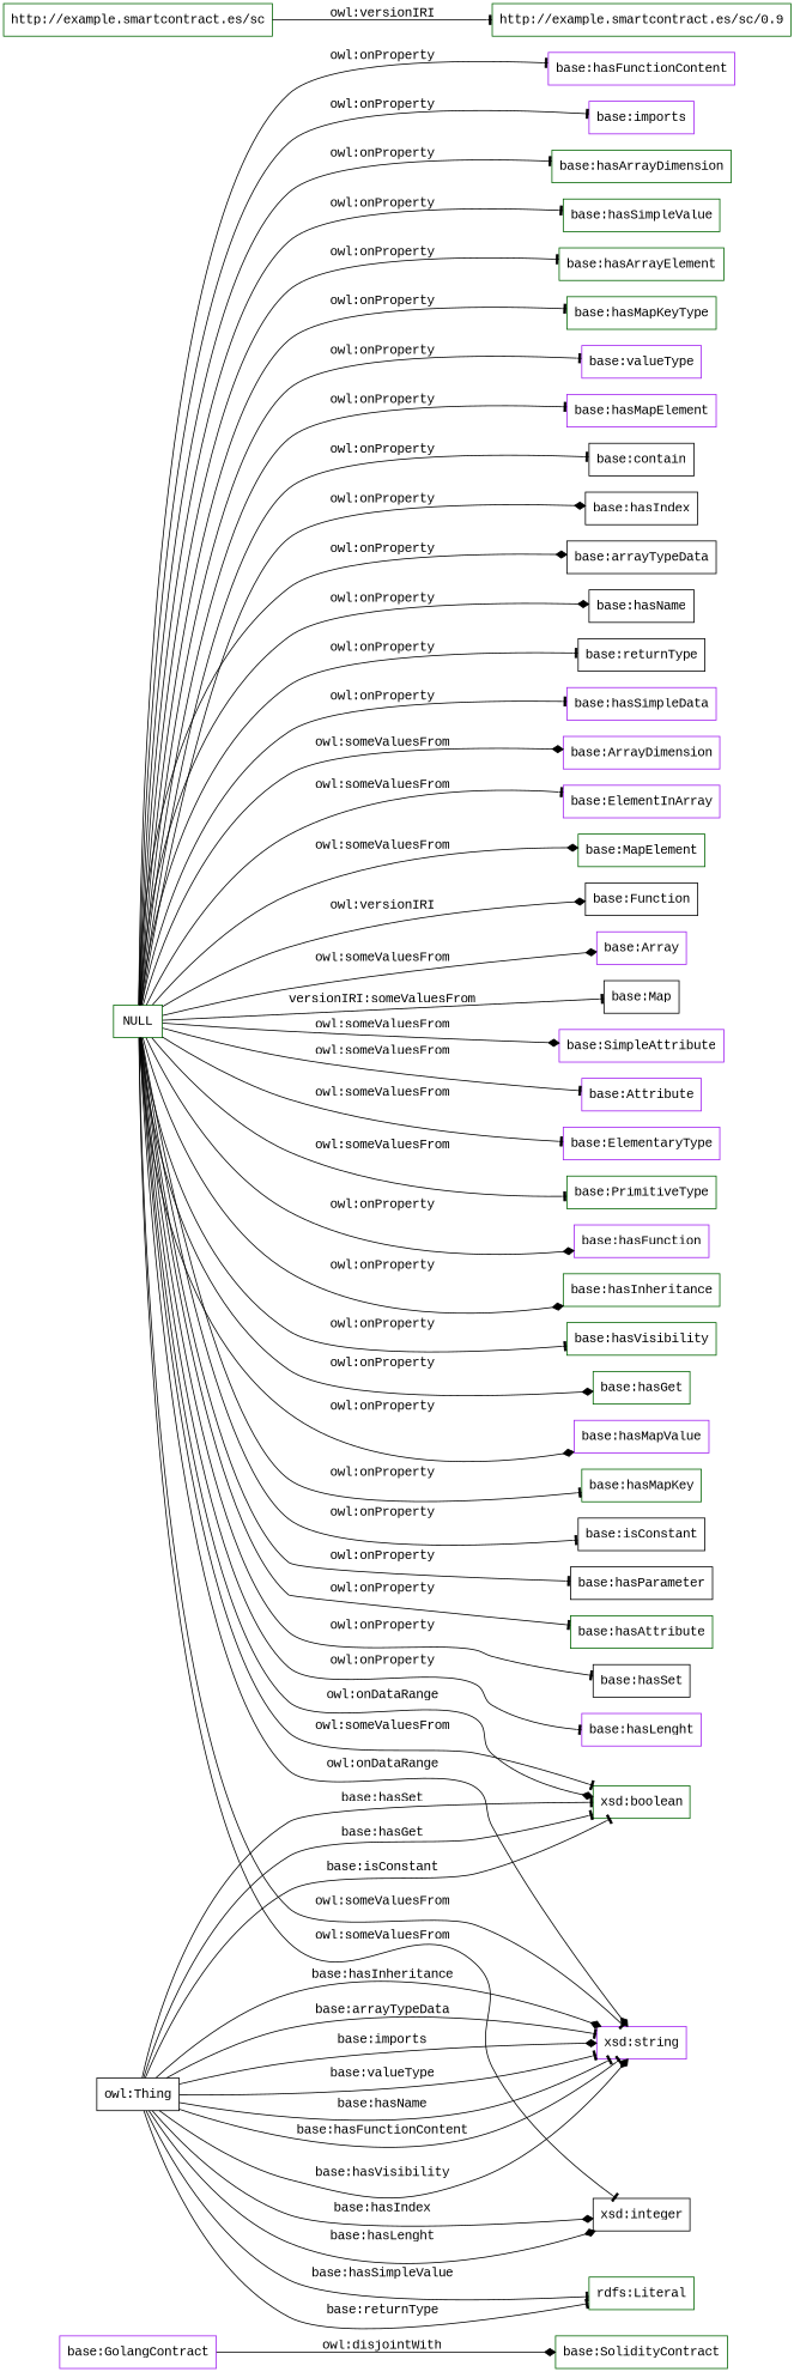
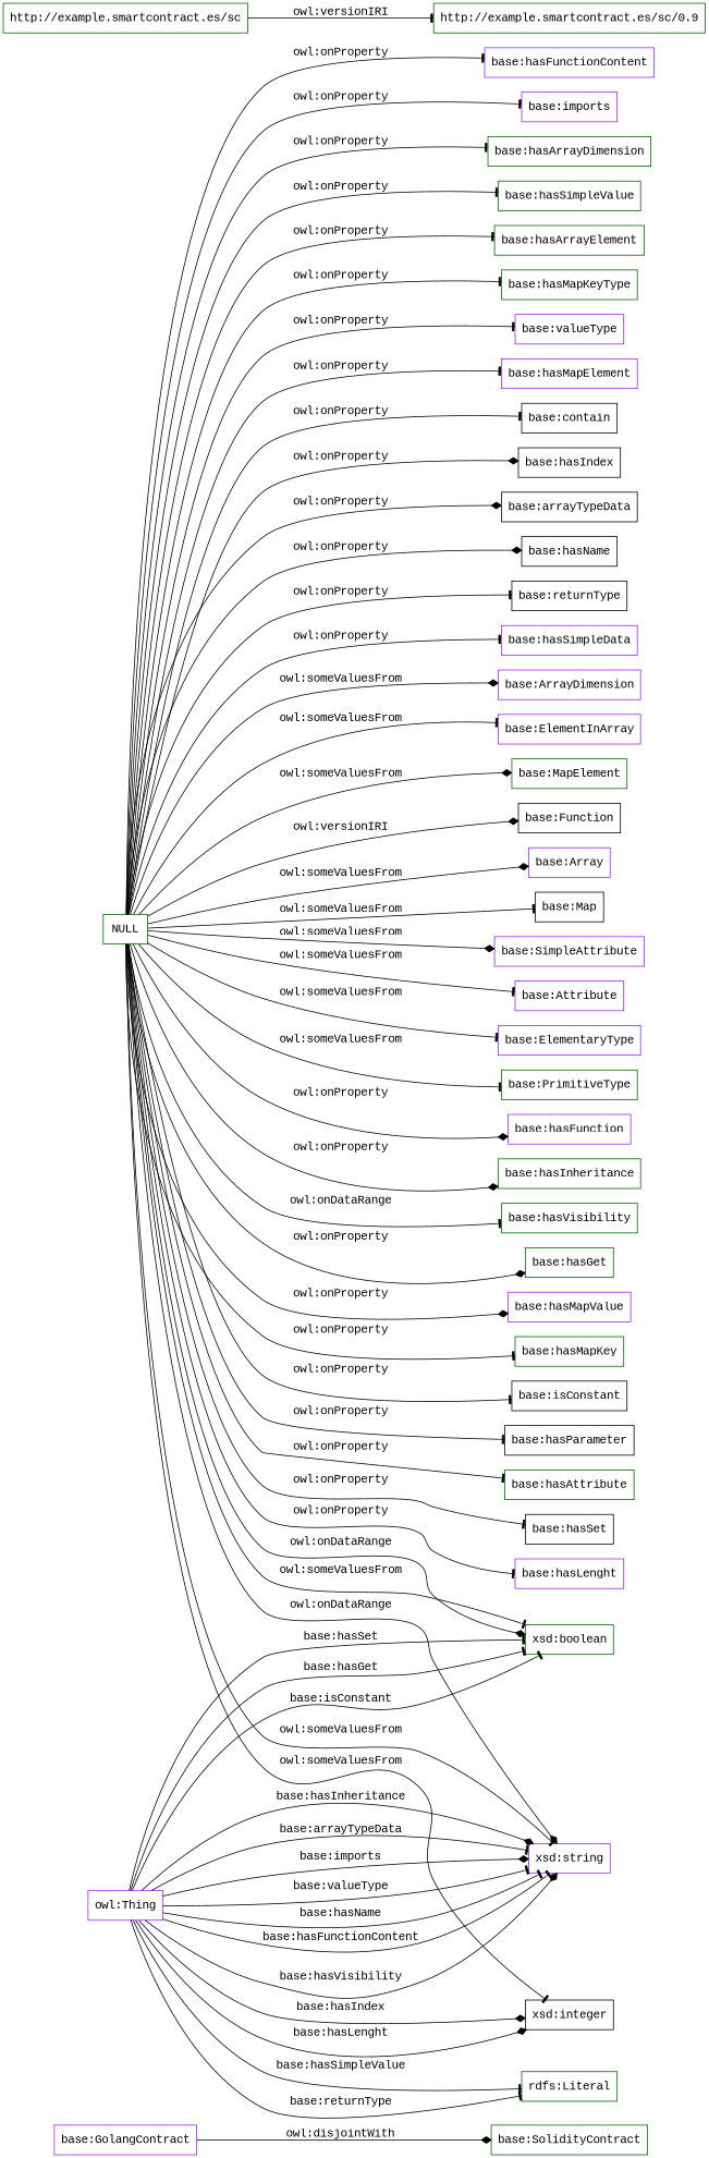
  digraph {
    fontname="Liberation Mono"
    rankdir=LR
    node [color=darkgreen fontname="Liberation Mono" shape=rectangle]
    edge [arrowhead=tee fontname="Liberation Mono"]
    "base:SolidityContract"
    "base:GolangContract" [color=purple]
    NULL
    "base:ArrayDimension" [color=purple]
    "base:ElementInArray" [color=purple]
    "base:MapElement"
    "base:Function" [color=black]
    "base:Array" [color=purple]
    "base:Map" [color=black]
    "base:SimpleAttribute" [color=purple]
    "base:Attribute" [color=purple]
    "base:ElementaryType" [color=purple]
    "base:PrimitiveType"
    "base:hasFunction" [color=purple]
    "base:hasInheritance"
    "base:hasVisibility"
    "base:hasGet"
    "base:hasMapValue" [color=purple]
    "base:hasMapKey"
    "base:isConstant" [color=black]
    "base:hasParameter" [color=black]
    "xsd:boolean"
    "base:hasAttribute"
    "base:hasSet" [color=black]
    "base:hasLenght" [color=purple]
    "base:hasFunctionContent" [color=purple]
    "base:imports" [color=purple]
    "base:hasArrayDimension"
    "base:hasSimpleValue"
    "base:hasArrayElement"
    "base:hasMapKeyType"
    "base:valueType" [color=purple]
    "xsd:string" [color=purple]
    "base:hasMapElement" [color=purple]
    "base:contain" [color=black]
    "base:hasIndex" [color=black]
    "xsd:integer" [color=black]
    "base:arrayTypeData" [color=black]
    "base:hasName" [color=black]
    "base:returnType" [color=black]
    "base:hasSimpleData" [color=purple]
    "http://example.smartcontract.es/sc"
    "http://example.smartcontract.es/sc/0.9"
-   "owl:Thing" [color=black]
+   "owl:Thing" [color=purple]
    "rdfs:Literal"
    "base:GolangContract" -> "base:SolidityContract" [arrowhead=diamond label="owl:disjointWith"]
    NULL -> "base:ArrayDimension" [arrowhead=diamond label="owl:someValuesFrom"]
    NULL -> "base:ElementInArray" [label="owl:someValuesFrom"]
    NULL -> "base:MapElement" [arrowhead=diamond label="owl:someValuesFrom"]
    NULL -> "base:Function" [arrowhead=diamond label="owl:versionIRI"]
    NULL -> "base:Array" [arrowhead=diamond label="owl:someValuesFrom"]
-   NULL -> "base:Map" [label="versionIRI:someValuesFrom"]
+   NULL -> "base:Map" [label="owl:someValuesFrom"]
    NULL -> "base:SimpleAttribute" [arrowhead=diamond label="owl:someValuesFrom"]
    NULL -> "base:Attribute" [label="owl:someValuesFrom"]
    NULL -> "base:ElementaryType" [label="owl:someValuesFrom"]
    NULL -> "base:PrimitiveType" [label="owl:someValuesFrom"]
    NULL -> "base:hasFunction" [arrowhead=diamond label="owl:onProperty"]
    NULL -> "base:hasInheritance" [arrowhead=diamond label="owl:onProperty"]
-   NULL -> "base:hasVisibility" [label="owl:onProperty"]
+   NULL -> "base:hasVisibility" [label="owl:onDataRange"]
    NULL -> "base:hasGet" [arrowhead=diamond label="owl:onProperty"]
    NULL -> "base:hasMapValue" [arrowhead=diamond label="owl:onProperty"]
    NULL -> "base:hasMapKey" [label="owl:onProperty"]
    NULL -> "base:isConstant" [label="owl:onProperty"]
    NULL -> "base:hasParameter" [label="owl:onProperty"]
    NULL -> "xsd:boolean" [label="owl:someValuesFrom"]
    NULL -> "xsd:boolean" [arrowhead=diamond label="owl:onDataRange"]
    NULL -> "base:hasAttribute" [label="owl:onProperty"]
    NULL -> "base:hasSet" [label="owl:onProperty"]
    NULL -> "base:hasLenght" [label="owl:onProperty"]
    NULL -> "base:hasFunctionContent" [label="owl:onProperty"]
    NULL -> "base:imports" [label="owl:onProperty"]
    NULL -> "base:hasArrayDimension" [label="owl:onProperty"]
    NULL -> "base:hasSimpleValue" [label="owl:onProperty"]
    NULL -> "base:hasArrayElement" [label="owl:onProperty"]
    NULL -> "base:hasMapKeyType" [label="owl:onProperty"]
    NULL -> "base:valueType" [label="owl:onProperty"]
    NULL -> "xsd:string" [arrowhead=diamond label="owl:onDataRange"]
    NULL -> "xsd:string" [label="owl:someValuesFrom"]
    NULL -> "base:hasMapElement" [label="owl:onProperty"]
    NULL -> "base:contain" [label="owl:onProperty"]
    NULL -> "base:hasIndex" [arrowhead=diamond label="owl:onProperty"]
    NULL -> "xsd:integer" [label="owl:someValuesFrom"]
    NULL -> "base:arrayTypeData" [arrowhead=diamond label="owl:onProperty"]
    NULL -> "base:hasName" [arrowhead=diamond label="owl:onProperty"]
    NULL -> "base:returnType" [label="owl:onProperty"]
    NULL -> "base:hasSimpleData" [label="owl:onProperty"]
    "http://example.smartcontract.es/sc" -> "http://example.smartcontract.es/sc/0.9" [label="owl:versionIRI"]
    "owl:Thing" -> "xsd:boolean" [label="base:hasSet"]
    "owl:Thing" -> "xsd:boolean" [label="base:hasGet"]
    "owl:Thing" -> "xsd:boolean" [label="base:isConstant"]
    "owl:Thing" -> "xsd:string" [arrowhead=diamond label="base:hasVisibility"]
    "owl:Thing" -> "xsd:string" [arrowhead=diamond label="base:hasInheritance"]
    "owl:Thing" -> "xsd:string" [label="base:arrayTypeData"]
    "owl:Thing" -> "xsd:string" [arrowhead=diamond label="base:imports"]
    "owl:Thing" -> "xsd:string" [label="base:valueType"]
    "owl:Thing" -> "xsd:string" [label="base:hasName"]
    "owl:Thing" -> "xsd:string" [label="base:hasFunctionContent"]
    "owl:Thing" -> "xsd:integer" [arrowhead=diamond label="base:hasIndex"]
    "owl:Thing" -> "xsd:integer" [arrowhead=diamond label="base:hasLenght"]
    "owl:Thing" -> "rdfs:Literal" [label="base:returnType"]
    "owl:Thing" -> "rdfs:Literal" [label="base:hasSimpleValue"]
  }
